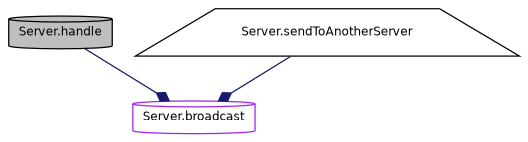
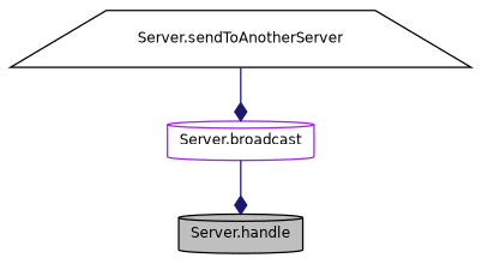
  digraph {
    rankdir=TB
    node [color=black fillcolor=white fontname=Helvetica fontsize=10 shape=cylinder style=filled]
    edge [arrowhead=diamond color=midnightblue fontname=Helvetica fontsize=10 labelfontname=Helvetica labelfontsize=10 style=solid]
    n1 [fillcolor=grey75 fontcolor=black height=0.2 label="Server.handle" width=0.4]
    n2 [color=purple height=0.2 label="Server.broadcast" width=0.4]
    n3 [height=0.2 label="Server.sendToAnotherServer" shape=trapezium width=0.4]
-   n1 -> n2
+   n2 -> n1
    n3 -> n2
  }
